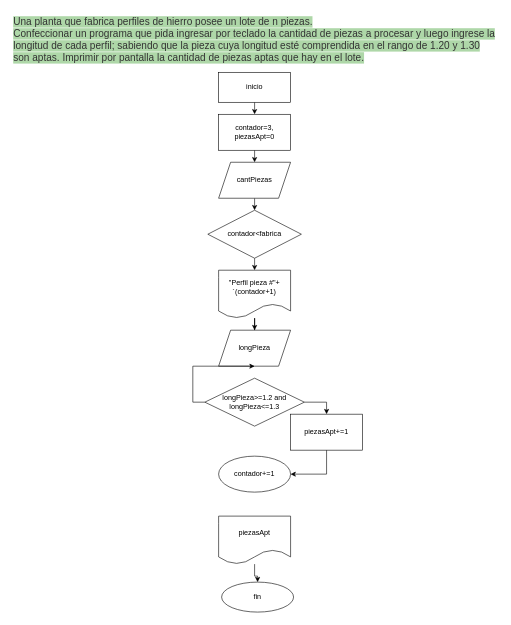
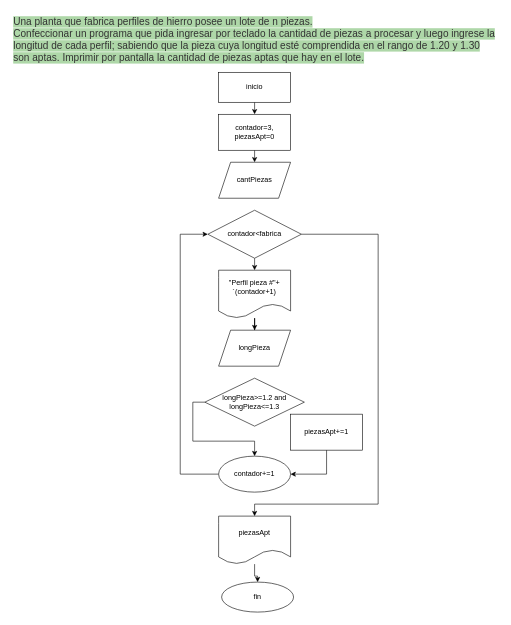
  <mxCell id="0" />
  <mxCell id="1" parent="0" />
  <mxCell id="2" value="&lt;span style=&quot;color: rgb(51, 51, 51); font-family: sans-serif, arial; font-size: 16.8px; font-style: normal; font-variant-ligatures: normal; font-variant-caps: normal; font-weight: 400; letter-spacing: normal; orphans: 2; text-align: start; text-indent: 0px; text-transform: none; widows: 2; word-spacing: 0px; -webkit-text-stroke-width: 0px; background-color: rgb(174, 215, 168); text-decoration-thickness: initial; text-decoration-style: initial; text-decoration-color: initial; float: none; display: inline !important;&quot;&gt;Una planta que fabrica perfiles de hierro posee un lote de n piezas.&lt;/span&gt;&lt;br style=&quot;box-sizing: border-box; color: rgb(51, 51, 51); font-family: sans-serif, arial; font-size: 16.8px; font-style: normal; font-variant-ligatures: normal; font-variant-caps: normal; font-weight: 400; letter-spacing: normal; orphans: 2; text-align: start; text-indent: 0px; text-transform: none; widows: 2; word-spacing: 0px; -webkit-text-stroke-width: 0px; background-color: rgb(174, 215, 168); text-decoration-thickness: initial; text-decoration-style: initial; text-decoration-color: initial;&quot;&gt;&lt;span style=&quot;color: rgb(51, 51, 51); font-family: sans-serif, arial; font-size: 16.8px; font-style: normal; font-variant-ligatures: normal; font-variant-caps: normal; font-weight: 400; letter-spacing: normal; orphans: 2; text-align: start; text-indent: 0px; text-transform: none; widows: 2; word-spacing: 0px; -webkit-text-stroke-width: 0px; background-color: rgb(174, 215, 168); text-decoration-thickness: initial; text-decoration-style: initial; text-decoration-color: initial; float: none; display: inline !important;&quot;&gt;Confeccionar un programa que pida ingresar por teclado la cantidad de piezas a procesar y luego ingrese la longitud de cada perfil; sabiendo que la pieza cuya longitud esté comprendida en el rango de 1.20 y 1.30 son aptas. Imprimir por pantalla la cantidad de piezas aptas que hay en el lote.&lt;/span&gt;" style="text;whiteSpace=wrap;html=1;" vertex="1" parent="1"><mxGeometry x="20" width="810" height="100" as="geometry" y="20" /></mxCell>
  <mxCell id="3" style="edgeStyle=orthogonalEdgeStyle;rounded=0;orthogonalLoop=1;jettySize=auto;html=1;exitX=0.5;exitY=1;exitDx=0;exitDy=0;entryX=0.5;entryY=0;entryDx=0;entryDy=0;" edge="1" parent="1" source="4" target="11"><mxGeometry relative="1" as="geometry" /></mxCell>
  <mxCell id="4" value="inicio" style="whiteSpace=wrap;html=1;rounded=0;" vertex="1" parent="1"><mxGeometry x="364" y="120" width="120" height="50" as="geometry" /></mxCell>
- <mxCell id="5" style="edgeStyle=orthogonalEdgeStyle;rounded=0;orthogonalLoop=1;jettySize=auto;html=1;exitX=0.5;exitY=1;exitDx=0;exitDy=0;entryX=0.5;entryY=0;entryDx=0;entryDy=0;" edge="1" parent="1" source="6" target="9"><mxGeometry relative="1" as="geometry" /></mxCell>
  <mxCell id="6" value="cantPiezas" style="shape=parallelogram;perimeter=parallelogramPerimeter;whiteSpace=wrap;html=1;fixedSize=1;" vertex="1" parent="1"><mxGeometry x="364" y="270" width="120" height="60" as="geometry" /></mxCell>
  <mxCell id="7" style="edgeStyle=orthogonalEdgeStyle;rounded=0;orthogonalLoop=1;jettySize=auto;html=1;exitX=0.5;exitY=1;exitDx=0;exitDy=0;entryX=0.5;entryY=0;entryDx=0;entryDy=0;" edge="1" parent="1" source="9" target="13"><mxGeometry relative="1" as="geometry" /></mxCell>
+ <mxCell id="8" style="edgeStyle=orthogonalEdgeStyle;rounded=0;orthogonalLoop=1;jettySize=auto;html=1;exitX=1;exitY=0.5;exitDx=0;exitDy=0;entryX=0.5;entryY=0;entryDx=0;entryDy=0;" edge="1" parent="1" source="9" target="21"><mxGeometry relative="1" as="geometry"><Array as="points"><mxPoint x="630" y="390" /><mxPoint x="630" y="840" /><mxPoint x="424" y="840" /></Array></mxGeometry></mxCell>
  <mxCell id="9" value="contador&amp;lt;fabrica" style="rhombus;whiteSpace=wrap;html=1;" vertex="1" parent="1"><mxGeometry x="346" y="350" width="156" height="80" as="geometry" /></mxCell>
  <mxCell id="10" style="edgeStyle=orthogonalEdgeStyle;rounded=0;orthogonalLoop=1;jettySize=auto;html=1;exitX=0.5;exitY=1;exitDx=0;exitDy=0;entryX=0.5;entryY=0;entryDx=0;entryDy=0;" edge="1" parent="1" source="11" target="6"><mxGeometry relative="1" as="geometry" /></mxCell>
  <mxCell id="11" value="contador=3, piezasApt=0" style="rounded=0;whiteSpace=wrap;html=1;" vertex="1" parent="1"><mxGeometry x="364" y="190" width="120" height="60" as="geometry" /></mxCell>
  <mxCell id="12" style="edgeStyle=orthogonalEdgeStyle;rounded=0;orthogonalLoop=1;jettySize=auto;html=1;entryX=0.5;entryY=0;entryDx=0;entryDy=0;" edge="1" parent="1" source="13" target="14"><mxGeometry relative="1" as="geometry" /></mxCell>
  <mxCell id="13" value="&quot;Perfil pieza #&quot;+´(contador+1)" style="shape=document;whiteSpace=wrap;html=1;boundedLbl=1;" vertex="1" parent="1"><mxGeometry x="364" y="450" width="120" height="80" as="geometry" /></mxCell>
  <mxCell id="14" value="longPieza" style="shape=parallelogram;perimeter=parallelogramPerimeter;whiteSpace=wrap;html=1;fixedSize=1;" vertex="1" parent="1"><mxGeometry x="364" y="550" width="120" height="60" as="geometry" /></mxCell>
- <mxCell id="15" style="edgeStyle=orthogonalEdgeStyle;rounded=0;orthogonalLoop=1;jettySize=auto;html=1;exitX=1;exitY=0.5;exitDx=0;exitDy=0;entryX=0.5;entryY=0;entryDx=0;entryDy=0;" edge="1" parent="1" source="17" target="19"><mxGeometry relative="1" as="geometry" /></mxCell>
- <mxCell id="16" style="edgeStyle=orthogonalEdgeStyle;rounded=0;orthogonalLoop=1;jettySize=auto;html=1;exitX=0;exitY=0.5;exitDx=0;exitDy=0;" edge="1" parent="1" source="17" target="14"><mxGeometry relative="1" as="geometry" /></mxCell>
+ <mxCell id="16" style="edgeStyle=orthogonalEdgeStyle;rounded=0;orthogonalLoop=1;jettySize=auto;html=1;exitX=0;exitY=0.5;exitDx=0;exitDy=0;entryX=0.5;entryY=0;entryDx=0;entryDy=0;" edge="1" parent="1" source="17" target="24"><mxGeometry relative="1" as="geometry" /></mxCell>
  <mxCell id="17" value="longPieza&amp;gt;=1.2 and longPieza&amp;lt;=1.3" style="rhombus;whiteSpace=wrap;html=1;" vertex="1" parent="1"><mxGeometry x="341" y="630" width="166" height="80" as="geometry" /></mxCell>
  <mxCell id="18" style="edgeStyle=orthogonalEdgeStyle;rounded=0;orthogonalLoop=1;jettySize=auto;html=1;exitX=0.5;exitY=1;exitDx=0;exitDy=0;entryX=1;entryY=0.5;entryDx=0;entryDy=0;" edge="1" parent="1" source="19" target="24"><mxGeometry relative="1" as="geometry" /></mxCell>
  <mxCell id="19" value="piezasApt+=1" style="rounded=0;whiteSpace=wrap;html=1;" vertex="1" parent="1"><mxGeometry x="484" y="690" width="120" height="60" as="geometry" /></mxCell>
  <mxCell id="20" style="edgeStyle=orthogonalEdgeStyle;rounded=0;orthogonalLoop=1;jettySize=auto;html=1;entryX=0.5;entryY=0;entryDx=0;entryDy=0;" edge="1" parent="1" source="21" target="22"><mxGeometry relative="1" as="geometry" /></mxCell>
  <mxCell id="21" value="piezasApt" style="shape=document;whiteSpace=wrap;html=1;boundedLbl=1;" vertex="1" parent="1"><mxGeometry x="364" y="860" width="120" height="80" as="geometry" /></mxCell>
  <mxCell id="22" value="fin" style="ellipse;whiteSpace=wrap;html=1;" vertex="1" parent="1"><mxGeometry x="369" y="970" width="120" height="50" as="geometry" /></mxCell>
+ <mxCell id="23" style="edgeStyle=orthogonalEdgeStyle;rounded=0;orthogonalLoop=1;jettySize=auto;html=1;exitX=0;exitY=0.5;exitDx=0;exitDy=0;entryX=0;entryY=0.5;entryDx=0;entryDy=0;" edge="1" parent="1" source="24" target="9"><mxGeometry relative="1" as="geometry"><Array as="points"><mxPoint x="300" y="790" /><mxPoint x="300" y="390" /></Array></mxGeometry></mxCell>
  <mxCell id="24" value="contador+=1" style="ellipse;whiteSpace=wrap;html=1;" vertex="1" parent="1"><mxGeometry x="364" y="760" width="120" height="60" as="geometry" /></mxCell>
